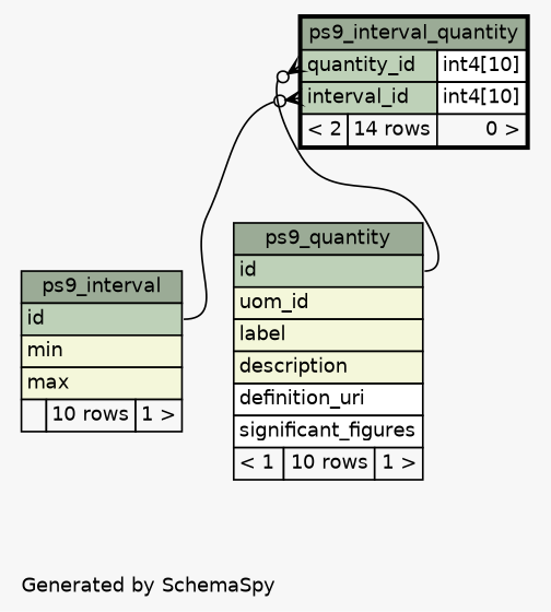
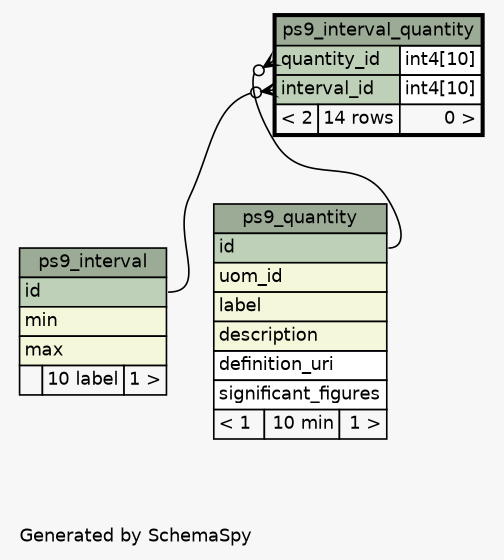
  digraph {
    bgcolor="#f7f7f7"
    fontname=Helvetica
    fontsize=11
    label="\nGenerated by SchemaSpy"
    labeljust=l
    nodesep=0.18
    rankdir=TB
    ranksep=0.46
    node [fontname=Helvetica fontsize=11 shape=plaintext]
    edge [arrowhead=none arrowsize=0.8 arrowtail=crowodot dir=back headport="id:e"]
    n1 [label=<     <TABLE BORDER="2" CELLBORDER="1" CELLSPACING="0" BGCOLOR="#ffffff">       <TR><TD COLSPAN="3" BGCOLOR="#9bab96" ALIGN="CENTER">ps9_interval_quantity</TD></TR>       <TR><TD PORT="quantity_id" COLSPAN="2" BGCOLOR="#bed1b8" ALIGN="LEFT">quantity_id</TD><TD PORT="quantity_id.type" ALIGN="LEFT">int4[10]</TD></TR>       <TR><TD PORT="interval_id" COLSPAN="2" BGCOLOR="#bed1b8" ALIGN="LEFT">interval_id</TD><TD PORT="interval_id.type" ALIGN="LEFT">int4[10]</TD></TR>       <TR><TD ALIGN="LEFT" BGCOLOR="#f7f7f7">&lt; 2</TD><TD ALIGN="RIGHT" BGCOLOR="#f7f7f7">14 rows</TD><TD ALIGN="RIGHT" BGCOLOR="#f7f7f7">0 &gt;</TD></TR>     </TABLE>>]
-   n2 [label=<     <TABLE BORDER="0" CELLBORDER="1" CELLSPACING="0" BGCOLOR="#ffffff">       <TR><TD COLSPAN="3" BGCOLOR="#9bab96" ALIGN="CENTER">ps9_interval</TD></TR>       <TR><TD PORT="id" COLSPAN="3" BGCOLOR="#bed1b8" ALIGN="LEFT">id</TD></TR>       <TR><TD PORT="min" COLSPAN="3" BGCOLOR="#f4f7da" ALIGN="LEFT">min</TD></TR>       <TR><TD PORT="max" COLSPAN="3" BGCOLOR="#f4f7da" ALIGN="LEFT">max</TD></TR>       <TR><TD ALIGN="LEFT" BGCOLOR="#f7f7f7">  </TD><TD ALIGN="RIGHT" BGCOLOR="#f7f7f7">10 rows</TD><TD ALIGN="RIGHT" BGCOLOR="#f7f7f7">1 &gt;</TD></TR>     </TABLE>>]
-   n3 [label=<     <TABLE BORDER="0" CELLBORDER="1" CELLSPACING="0" BGCOLOR="#ffffff">       <TR><TD COLSPAN="3" BGCOLOR="#9bab96" ALIGN="CENTER">ps9_quantity</TD></TR>       <TR><TD PORT="id" COLSPAN="3" BGCOLOR="#bed1b8" ALIGN="LEFT">id</TD></TR>       <TR><TD PORT="uom_id" COLSPAN="3" BGCOLOR="#f4f7da" ALIGN="LEFT">uom_id</TD></TR>       <TR><TD PORT="label" COLSPAN="3" BGCOLOR="#f4f7da" ALIGN="LEFT">label</TD></TR>       <TR><TD PORT="description" COLSPAN="3" BGCOLOR="#f4f7da" ALIGN="LEFT">description</TD></TR>       <TR><TD PORT="definition_uri" COLSPAN="3" ALIGN="LEFT">definition_uri</TD></TR>       <TR><TD PORT="significant_figures" COLSPAN="3" ALIGN="LEFT">significant_figures</TD></TR>       <TR><TD ALIGN="LEFT" BGCOLOR="#f7f7f7">&lt; 1</TD><TD ALIGN="RIGHT" BGCOLOR="#f7f7f7">10 rows</TD><TD ALIGN="RIGHT" BGCOLOR="#f7f7f7">1 &gt;</TD></TR>     </TABLE>>]
+   n2 [label=<     <TABLE BORDER="0" CELLBORDER="1" CELLSPACING="0" BGCOLOR="#ffffff">       <TR><TD COLSPAN="3" BGCOLOR="#9bab96" ALIGN="CENTER">ps9_interval</TD></TR>       <TR><TD PORT="id" COLSPAN="3" BGCOLOR="#bed1b8" ALIGN="LEFT">id</TD></TR>       <TR><TD PORT="min" COLSPAN="3" BGCOLOR="#f4f7da" ALIGN="LEFT">min</TD></TR>       <TR><TD PORT="max" COLSPAN="3" BGCOLOR="#f4f7da" ALIGN="LEFT">max</TD></TR>       <TR><TD ALIGN="LEFT" BGCOLOR="#f7f7f7">  </TD><TD ALIGN="RIGHT" BGCOLOR="#f7f7f7">10 label</TD><TD ALIGN="RIGHT" BGCOLOR="#f7f7f7">1 &gt;</TD></TR>     </TABLE>>]
+   n3 [label=<     <TABLE BORDER="0" CELLBORDER="1" CELLSPACING="0" BGCOLOR="#ffffff">       <TR><TD COLSPAN="3" BGCOLOR="#9bab96" ALIGN="CENTER">ps9_quantity</TD></TR>       <TR><TD PORT="id" COLSPAN="3" BGCOLOR="#bed1b8" ALIGN="LEFT">id</TD></TR>       <TR><TD PORT="uom_id" COLSPAN="3" BGCOLOR="#f4f7da" ALIGN="LEFT">uom_id</TD></TR>       <TR><TD PORT="label" COLSPAN="3" BGCOLOR="#f4f7da" ALIGN="LEFT">label</TD></TR>       <TR><TD PORT="description" COLSPAN="3" BGCOLOR="#f4f7da" ALIGN="LEFT">description</TD></TR>       <TR><TD PORT="definition_uri" COLSPAN="3" ALIGN="LEFT">definition_uri</TD></TR>       <TR><TD PORT="significant_figures" COLSPAN="3" ALIGN="LEFT">significant_figures</TD></TR>       <TR><TD ALIGN="LEFT" BGCOLOR="#f7f7f7">&lt; 1</TD><TD ALIGN="RIGHT" BGCOLOR="#f7f7f7">10 min</TD><TD ALIGN="RIGHT" BGCOLOR="#f7f7f7">1 &gt;</TD></TR>     </TABLE>>]
    n1 -> n2 [tailport="interval_id:w"]
    n1 -> n3 [tailport="quantity_id:w"]
  }
